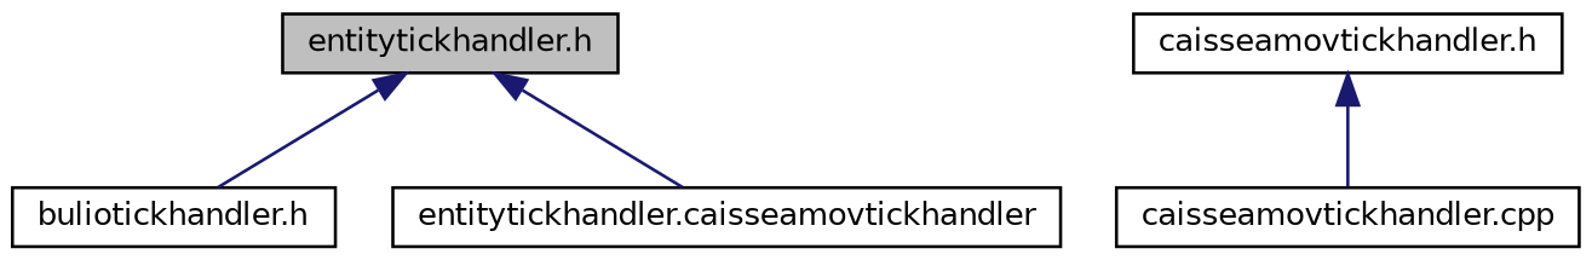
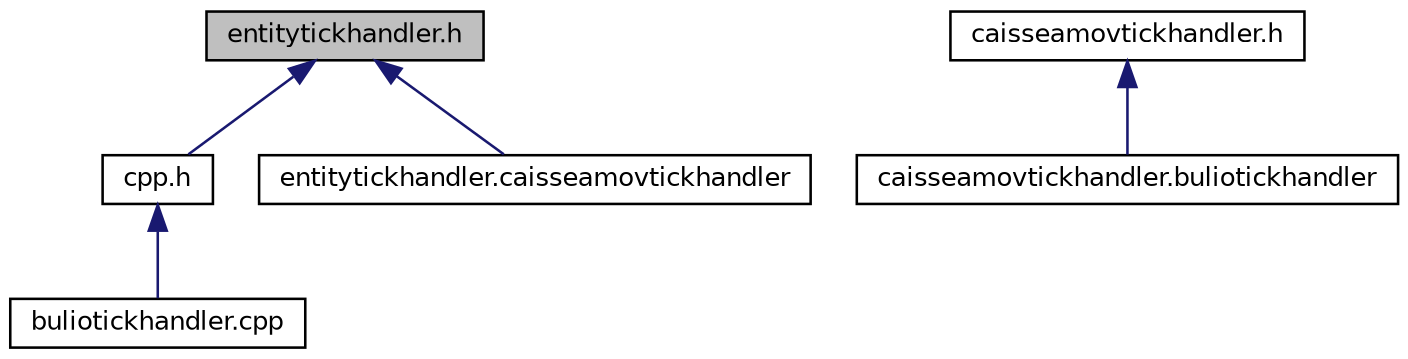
  digraph {
    node [color=black fillcolor=white fontname=Helvetica fontsize=10 shape=record style=filled]
    edge [color=midnightblue dir=back fontname=Helvetica fontsize=10 labelfontname=Helvetica labelfontsize=10 style=solid]
    n1 [fillcolor=grey75 fontcolor=black height=0.2 label="entitytickhandler.h" width=0.4]
-   n2 [height=0.2 label="buliotickhandler.h" width=0.4]
+   n2 [height=0.2 label="cpp.h" width=0.4]
    n3 [height=0.2 label="entitytickhandler.caisseamovtickhandler" width=0.4]
+   n4 [height=0.2 label="buliotickhandler.cpp" width=0.4]
    n5 [height=0.2 label="caisseamovtickhandler.h" width=0.4]
-   n6 [height=0.2 label="caisseamovtickhandler.cpp" width=0.4]
+   n6 [height=0.2 label="caisseamovtickhandler.buliotickhandler" width=0.4]
    n1 -> n2
    n1 -> n3
+   n2 -> n4
    n5 -> n6
  }
